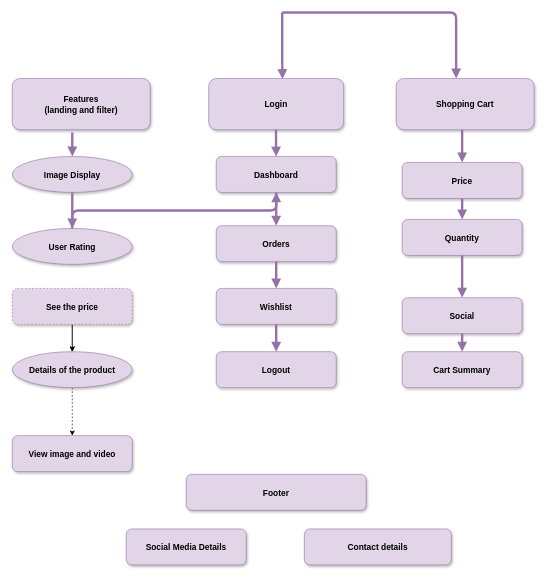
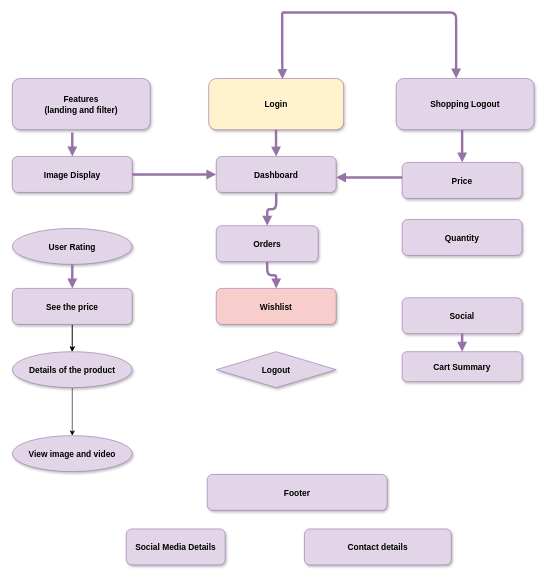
  <mxCell id="0" />
  <mxCell id="1" parent="0" />
  <mxCell id="2" value="Features&#10;(landing and filter)" style="rounded=1;fillColor=#e1d5e7;strokeColor=#9673a6;shadow=1;fontStyle=1;fontSize=14;" parent="1" vertex="1"><mxGeometry x="20" y="130" width="230" height="85.5" as="geometry" /></mxCell>
- <mxCell id="3" value="Login" style="rounded=1;fillColor=#e1d5e7;strokeColor=#9673a6;shadow=1;fontStyle=1;fontSize=14;" parent="1" vertex="1"><mxGeometry x="347.5" y="130" width="225" height="85.5" as="geometry" /></mxCell>
- <mxCell id="4" value="Shopping Cart" style="rounded=1;fillColor=#e1d5e7;strokeColor=#9673a6;shadow=1;fontStyle=1;fontSize=14;" parent="1" vertex="1"><mxGeometry x="660" y="130" width="230" height="85.5" as="geometry" /></mxCell>
- <mxCell id="5" value="Image Display" style="ellipse;fillColor=#e1d5e7;strokeColor=#9673a6;shadow=1;fontStyle=1;fontSize=14;" parent="1" vertex="1"><mxGeometry x="20" y="260" width="200" height="60" as="geometry" /></mxCell>
+ <mxCell id="3" value="Login" style="rounded=1;fillColor=#fff2cc;strokeColor=#9673a6;shadow=1;fontStyle=1;fontSize=14;" parent="1" vertex="1"><mxGeometry x="347.5" y="130" width="225" height="85.5" as="geometry" /></mxCell>
+ <mxCell id="4" value="Shopping Logout" style="rounded=1;fillColor=#e1d5e7;strokeColor=#9673a6;shadow=1;fontStyle=1;fontSize=14;" parent="1" vertex="1"><mxGeometry x="660" y="130" width="230" height="85.5" as="geometry" /></mxCell>
+ <mxCell id="5" value="Image Display" style="rounded=1;fillColor=#e1d5e7;strokeColor=#9673a6;shadow=1;fontStyle=1;fontSize=14;" parent="1" vertex="1"><mxGeometry x="20" y="260" width="200" height="60" as="geometry" /></mxCell>
  <mxCell id="6" value="User Rating" style="ellipse;fillColor=#e1d5e7;strokeColor=#9673a6;shadow=1;fontStyle=1;fontSize=14;" parent="1" vertex="1"><mxGeometry x="20" y="380" width="200" height="60" as="geometry" /></mxCell>
  <mxCell id="7" style="edgeStyle=none;html=1;entryX=0.5;entryY=0;entryDx=0;entryDy=0;" edge="1" parent="1" source="9" target="11"><mxGeometry relative="1" as="geometry" /></mxCell>
  <mxCell id="8" value="" style="edgeStyle=none;html=1;" edge="1" parent="1" source="9" target="11"><mxGeometry relative="1" as="geometry" /></mxCell>
- <mxCell id="9" value="See the price" style="rounded=1;fillColor=#e1d5e7;strokeColor=#9673a6;shadow=1;fontStyle=1;fontSize=14;dashed=1;" parent="1" vertex="1"><mxGeometry x="20" y="480" width="200" height="60" as="geometry" /></mxCell>
- <mxCell id="10" value="" style="edgeStyle=orthogonalEdgeStyle;rounded=0;orthogonalLoop=1;jettySize=auto;html=1;dashed=1;" parent="1" source="11" target="36" edge="1"><mxGeometry relative="1" as="geometry" /></mxCell>
+ <mxCell id="9" value="See the price" style="rounded=1;fillColor=#e1d5e7;strokeColor=#9673a6;shadow=1;fontStyle=1;fontSize=14;" parent="1" vertex="1"><mxGeometry x="20" y="480" width="200" height="60" as="geometry" /></mxCell>
+ <mxCell id="10" value="" style="edgeStyle=orthogonalEdgeStyle;rounded=0;orthogonalLoop=1;jettySize=auto;html=1;" parent="1" source="11" target="36" edge="1"><mxGeometry relative="1" as="geometry" /></mxCell>
  <mxCell id="11" value="Details of the product" style="ellipse;fillColor=#e1d5e7;strokeColor=#9673a6;shadow=1;fontStyle=1;fontSize=14;" parent="1" vertex="1"><mxGeometry x="20" y="585.5" width="200" height="60" as="geometry" /></mxCell>
  <mxCell id="12" value="Dashboard" style="rounded=1;fillColor=#e1d5e7;strokeColor=#9673a6;shadow=1;fontStyle=1;fontSize=14;" parent="1" vertex="1"><mxGeometry x="360" y="260" width="200" height="60" as="geometry" /></mxCell>
- <mxCell id="13" value="Orders" style="rounded=1;fillColor=#e1d5e7;strokeColor=#9673a6;shadow=1;fontStyle=1;fontSize=14;" parent="1" vertex="1"><mxGeometry x="360" y="375.5" width="200" height="60" as="geometry" /></mxCell>
- <mxCell id="14" value="Wishlist" style="rounded=1;fillColor=#e1d5e7;strokeColor=#9673a6;shadow=1;fontStyle=1;fontSize=14;" parent="1" vertex="1"><mxGeometry x="360" y="480" width="200" height="60" as="geometry" /></mxCell>
- <mxCell id="15" value="Logout" style="rounded=1;fillColor=#e1d5e7;strokeColor=#9673a6;shadow=1;fontStyle=1;fontSize=14;" parent="1" vertex="1"><mxGeometry x="360" y="585.5" width="200" height="60" as="geometry" /></mxCell>
+ <mxCell id="13" value="Orders" style="rounded=1;fillColor=#e1d5e7;strokeColor=#9673a6;shadow=1;fontStyle=1;fontSize=14;" parent="1" vertex="1"><mxGeometry x="360" y="375.5" width="170" height="60" as="geometry" /></mxCell>
+ <mxCell id="14" value="Wishlist" style="rounded=1;fillColor=#f8cecc;strokeColor=#9673a6;shadow=1;fontStyle=1;fontSize=14;" parent="1" vertex="1"><mxGeometry x="360" y="480" width="200" height="60" as="geometry" /></mxCell>
+ <mxCell id="15" value="Logout" style="rhombus;fillColor=#e1d5e7;strokeColor=#9673a6;shadow=1;fontStyle=1;fontSize=14;" parent="1" vertex="1"><mxGeometry x="360" y="585.5" width="200" height="60" as="geometry" /></mxCell>
  <mxCell id="16" value="Price" style="rounded=1;fillColor=#e1d5e7;strokeColor=#9673a6;shadow=1;fontStyle=1;fontSize=14;" parent="1" vertex="1"><mxGeometry x="670" y="270" width="200" height="60" as="geometry" /></mxCell>
  <mxCell id="17" value="Quantity" style="rounded=1;fillColor=#e1d5e7;strokeColor=#9673a6;shadow=1;fontStyle=1;fontSize=14;" parent="1" vertex="1"><mxGeometry x="670" y="365" width="200" height="60" as="geometry" /></mxCell>
  <mxCell id="18" value="Social" style="rounded=1;fillColor=#e1d5e7;strokeColor=#9673a6;shadow=1;fontStyle=1;fontSize=14;" parent="1" vertex="1"><mxGeometry x="670" y="495.5" width="200" height="60" as="geometry" /></mxCell>
- <mxCell id="19" value="Cart Summary" style="rounded=1;fillColor=#e1d5e7;strokeColor=#9673a6;shadow=1;fontStyle=1;fontSize=14;" parent="1" vertex="1"><mxGeometry x="670" y="585.5" width="200" height="60" as="geometry" /></mxCell>
+ <mxCell id="19" value="Cart Summary" style="rounded=1;fillColor=#e1d5e7;strokeColor=#9673a6;shadow=1;fontStyle=1;fontSize=14;" parent="1" vertex="1"><mxGeometry x="670" y="585.5" width="200" height="50" as="geometry" /></mxCell>
  <mxCell id="20" value="" style="edgeStyle=elbowEdgeStyle;elbow=vertical;strokeWidth=4;endArrow=block;endFill=1;fontStyle=1;strokeColor=#9673a6;fillColor=#e1d5e7;" parent="1" target="4" edge="1"><mxGeometry x="22" y="165.5" width="100" height="100" as="geometry"><mxPoint x="470" y="20" as="sourcePoint" /><mxPoint x="-148" y="-134.5" as="targetPoint" /><Array as="points"><mxPoint x="760" y="20" /></Array></mxGeometry></mxCell>
- <mxCell id="21" value="" style="edgeStyle=elbowEdgeStyle;elbow=vertical;strokeWidth=4;endArrow=block;endFill=1;fontStyle=1;strokeColor=#9673a6;fillColor=#e1d5e7;" parent="1" source="5" target="6" edge="1"><mxGeometry x="62" y="165.5" width="100" height="100" as="geometry"><mxPoint x="-208" y="-34.5" as="sourcePoint" /><mxPoint x="-108" y="-134.5" as="targetPoint" /></mxGeometry></mxCell>
- <mxCell id="22" value="" style="edgeStyle=elbowEdgeStyle;elbow=vertical;strokeWidth=4;endArrow=block;endFill=1;fontStyle=1;strokeColor=#9673a6;fillColor=#e1d5e7;" parent="1" source="6" target="12" edge="1"><mxGeometry x="62" y="175.5" width="100" height="100" as="geometry"><mxPoint x="-208" y="-24.5" as="sourcePoint" /><mxPoint x="-108" y="-124.5" as="targetPoint" /></mxGeometry></mxCell>
+ <mxCell id="21" value="" style="edgeStyle=elbowEdgeStyle;elbow=vertical;strokeWidth=4;endArrow=block;endFill=1;fontStyle=1;strokeColor=#9673a6;fillColor=#e1d5e7;" parent="1" source="5" target="12" edge="1"><mxGeometry x="62" y="165.5" width="100" height="100" as="geometry"><mxPoint x="-208" y="-34.5" as="sourcePoint" /><mxPoint x="-108" y="-134.5" as="targetPoint" /></mxGeometry></mxCell>
+ <mxCell id="22" value="" style="edgeStyle=elbowEdgeStyle;elbow=vertical;strokeWidth=4;endArrow=block;endFill=1;fontStyle=1;strokeColor=#9673a6;fillColor=#e1d5e7;" parent="1" source="6" target="9" edge="1"><mxGeometry x="62" y="175.5" width="100" height="100" as="geometry"><mxPoint x="-208" y="-24.5" as="sourcePoint" /><mxPoint x="-108" y="-124.5" as="targetPoint" /></mxGeometry></mxCell>
  <mxCell id="23" value="" style="edgeStyle=elbowEdgeStyle;elbow=vertical;strokeWidth=4;endArrow=block;endFill=1;fontStyle=1;strokeColor=#9673a6;fillColor=#e1d5e7;" parent="1" target="13" edge="1"><mxGeometry x="62" y="165.5" width="100" height="100" as="geometry"><mxPoint x="460" y="320" as="sourcePoint" /><mxPoint x="-108" y="-134.5" as="targetPoint" /></mxGeometry></mxCell>
  <mxCell id="24" value="" style="edgeStyle=elbowEdgeStyle;elbow=vertical;strokeWidth=4;endArrow=block;endFill=1;fontStyle=1;strokeColor=#9673a6;fillColor=#e1d5e7;" parent="1" source="13" target="14" edge="1"><mxGeometry x="62" y="175.5" width="100" height="100" as="geometry"><mxPoint x="-208" y="-24.5" as="sourcePoint" /><mxPoint x="-108" y="-124.5" as="targetPoint" /></mxGeometry></mxCell>
- <mxCell id="25" value="" style="edgeStyle=elbowEdgeStyle;elbow=vertical;strokeWidth=4;endArrow=block;endFill=1;fontStyle=1;strokeColor=#9673a6;fillColor=#e1d5e7;" parent="1" source="14" target="15" edge="1"><mxGeometry x="62" y="185.5" width="100" height="100" as="geometry"><mxPoint x="-208" y="-14.5" as="sourcePoint" /><mxPoint x="-108" y="-114.5" as="targetPoint" /></mxGeometry></mxCell>
- <mxCell id="26" value="" style="edgeStyle=elbowEdgeStyle;elbow=vertical;strokeWidth=4;endArrow=block;endFill=1;fontStyle=1;strokeColor=#9673a6;fillColor=#e1d5e7;" parent="1" source="16" target="17" edge="1"><mxGeometry x="72" y="165.5" width="100" height="100" as="geometry"><mxPoint x="-198" y="-34.5" as="sourcePoint" /><mxPoint x="-98" y="-134.5" as="targetPoint" /></mxGeometry></mxCell>
- <mxCell id="27" value="" style="edgeStyle=elbowEdgeStyle;elbow=vertical;strokeWidth=4;endArrow=block;endFill=1;fontStyle=1;strokeColor=#9673a6;fillColor=#e1d5e7;" parent="1" source="17" target="18" edge="1"><mxGeometry x="72" y="175.5" width="100" height="100" as="geometry"><mxPoint x="-198" y="-24.5" as="sourcePoint" /><mxPoint x="-98" y="-124.5" as="targetPoint" /></mxGeometry></mxCell>
+ <mxCell id="26" value="" style="edgeStyle=elbowEdgeStyle;elbow=vertical;strokeWidth=4;endArrow=block;endFill=1;fontStyle=1;strokeColor=#9673a6;fillColor=#e1d5e7;" parent="1" source="16" target="12" edge="1"><mxGeometry x="72" y="165.5" width="100" height="100" as="geometry"><mxPoint x="-198" y="-34.5" as="sourcePoint" /><mxPoint x="-98" y="-134.5" as="targetPoint" /></mxGeometry></mxCell>
  <mxCell id="28" value="" style="edgeStyle=elbowEdgeStyle;elbow=vertical;strokeWidth=4;endArrow=block;endFill=1;fontStyle=1;strokeColor=#9673a6;fillColor=#e1d5e7;" parent="1" source="18" target="19" edge="1"><mxGeometry x="72" y="185.5" width="100" height="100" as="geometry"><mxPoint x="-198" y="-14.5" as="sourcePoint" /><mxPoint x="-98" y="-114.5" as="targetPoint" /></mxGeometry></mxCell>
  <mxCell id="29" value="" style="edgeStyle=elbowEdgeStyle;elbow=vertical;strokeWidth=4;endArrow=block;endFill=1;fontStyle=1;strokeColor=#9673a6;fillColor=#e1d5e7;entryX=0.547;entryY=0.012;entryDx=0;entryDy=0;entryPerimeter=0;" parent="1" target="3" edge="1"><mxGeometry x="22" y="165.5" width="100" height="100" as="geometry"><mxPoint x="470" y="20" as="sourcePoint" /><mxPoint x="470" y="150" as="targetPoint" /><Array as="points"><mxPoint x="530" y="100" /></Array></mxGeometry></mxCell>
  <mxCell id="30" value="" style="edgeStyle=elbowEdgeStyle;elbow=vertical;strokeWidth=4;endArrow=block;endFill=1;fontStyle=1;strokeColor=#9673a6;fillColor=#e1d5e7;entryX=0.5;entryY=0;entryDx=0;entryDy=0;" parent="1" target="5" edge="1"><mxGeometry x="72" y="175.5" width="100" height="100" as="geometry"><mxPoint x="120" y="220" as="sourcePoint" /><mxPoint x="130" y="380" as="targetPoint" /><Array as="points"><mxPoint x="80" y="250" /><mxPoint x="120" y="260" /></Array></mxGeometry></mxCell>
  <mxCell id="31" value="" style="edgeStyle=elbowEdgeStyle;elbow=vertical;strokeWidth=4;endArrow=block;endFill=1;fontStyle=1;strokeColor=#9673a6;fillColor=#e1d5e7;" parent="1" edge="1"><mxGeometry x="61.71" y="61" width="100" height="100" as="geometry"><mxPoint x="459.71" y="215.5" as="sourcePoint" /><mxPoint x="460" y="260" as="targetPoint" /></mxGeometry></mxCell>
  <mxCell id="32" value="" style="edgeStyle=elbowEdgeStyle;elbow=vertical;strokeWidth=4;endArrow=block;endFill=1;fontStyle=1;strokeColor=#9673a6;fillColor=#e1d5e7;" parent="1" edge="1"><mxGeometry x="171.41" y="171" width="100" height="100" as="geometry"><mxPoint x="770" y="216" as="sourcePoint" /><mxPoint x="770" y="270" as="targetPoint" /><Array as="points"><mxPoint x="859.41" y="215.5" /></Array></mxGeometry></mxCell>
- <mxCell id="33" value="Footer" style="rounded=1;fillColor=#e1d5e7;strokeColor=#9673a6;shadow=1;fontStyle=1;fontSize=14;" parent="1" vertex="1"><mxGeometry x="310" y="790" width="300" height="60" as="geometry" /></mxCell>
- <mxCell id="34" value="Social Media Details" style="rounded=1;fillColor=#e1d5e7;strokeColor=#9673a6;shadow=1;fontStyle=1;fontSize=14;" parent="1" vertex="1"><mxGeometry x="210" y="881" width="200" height="60" as="geometry" /></mxCell>
+ <mxCell id="33" value="Footer" style="rounded=1;fillColor=#e1d5e7;strokeColor=#9673a6;shadow=1;fontStyle=1;fontSize=14;" parent="1" vertex="1"><mxGeometry x="345" y="790" width="300" height="60" as="geometry" /></mxCell>
+ <mxCell id="34" value="Social Media Details" style="rounded=1;fillColor=#e1d5e7;strokeColor=#9673a6;shadow=1;fontStyle=1;fontSize=14;" parent="1" vertex="1"><mxGeometry x="210" y="881" width="165" height="60" as="geometry" /></mxCell>
  <mxCell id="35" value="Contact details" style="rounded=1;fillColor=#e1d5e7;strokeColor=#9673a6;shadow=1;fontStyle=1;fontSize=14;" parent="1" vertex="1"><mxGeometry x="507" y="881" width="245" height="60" as="geometry" /></mxCell>
- <mxCell id="36" value="View image and video" style="rounded=1;fillColor=#e1d5e7;strokeColor=#9673a6;shadow=1;fontStyle=1;fontSize=14;" parent="1" vertex="1"><mxGeometry x="20" y="725.5" width="200" height="60" as="geometry" /></mxCell>
+ <mxCell id="36" value="View image and video" style="ellipse;fillColor=#e1d5e7;strokeColor=#9673a6;shadow=1;fontStyle=1;fontSize=14;" parent="1" vertex="1"><mxGeometry x="20" y="725.5" width="200" height="60" as="geometry" /></mxCell>
